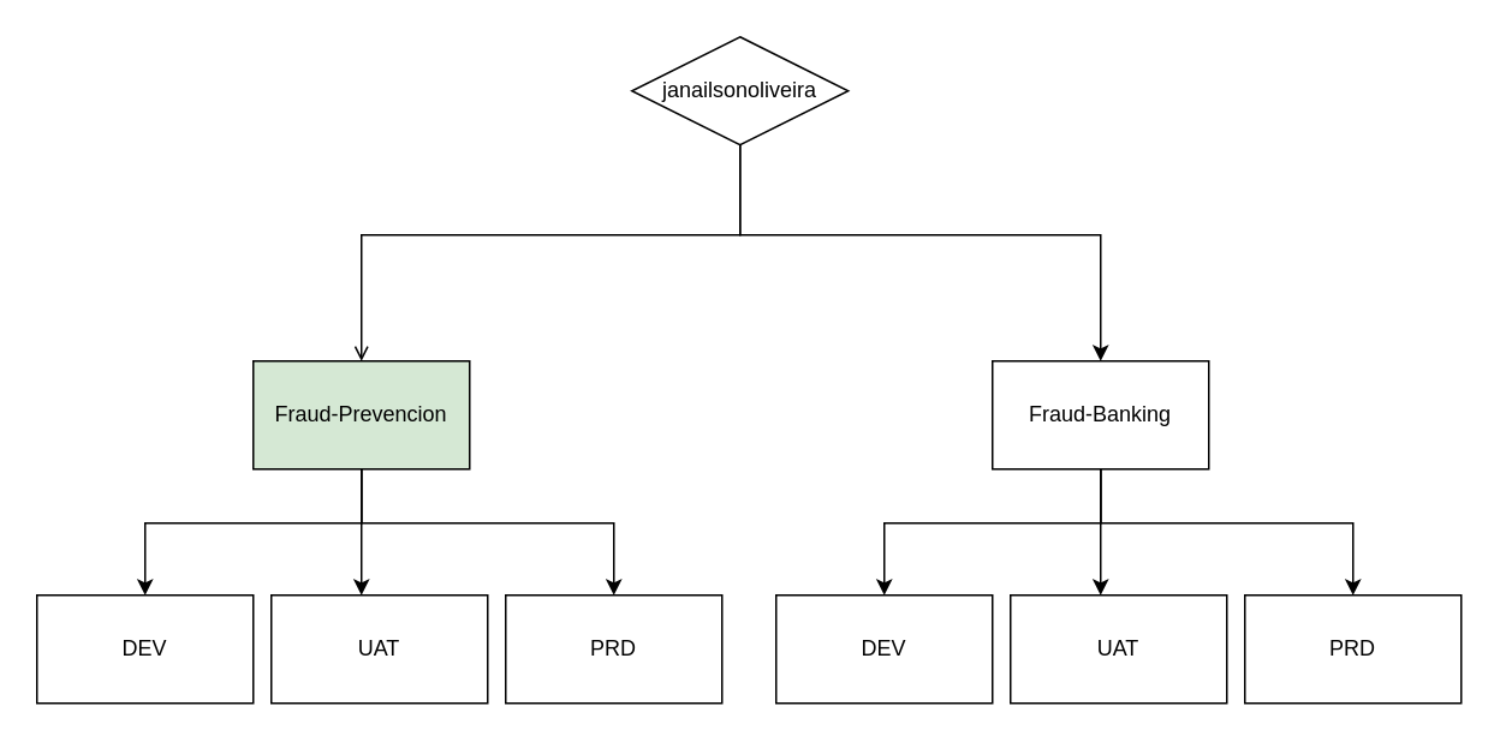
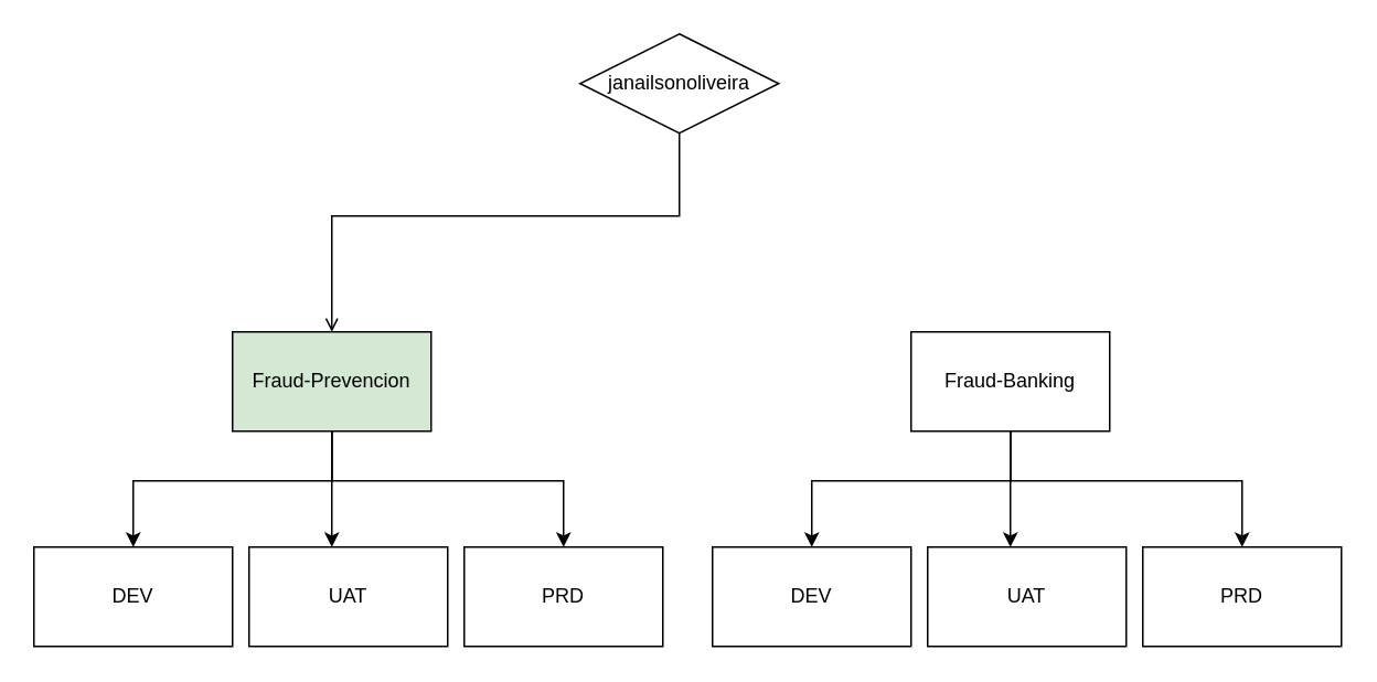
  <mxCell id="0" />
  <mxCell id="1" parent="0" />
  <mxCell id="2" style="edgeStyle=orthogonalEdgeStyle;rounded=0;orthogonalLoop=1;jettySize=auto;html=1;entryX=0.5;entryY=0;entryDx=0;entryDy=0;endArrow=open;" edge="1" parent="1" source="4" target="11"><mxGeometry relative="1" as="geometry"><mxPoint x="200" y="180" as="targetPoint" /><Array as="points"><mxPoint x="410" y="130" /><mxPoint x="200" y="130" /></Array></mxGeometry></mxCell>
- <mxCell id="3" style="edgeStyle=orthogonalEdgeStyle;rounded=0;orthogonalLoop=1;jettySize=auto;html=1;entryX=0.5;entryY=0;entryDx=0;entryDy=0;" edge="1" parent="1" source="4" target="18"><mxGeometry relative="1" as="geometry"><Array as="points"><mxPoint x="410" y="130" /><mxPoint x="610" y="130" /></Array></mxGeometry></mxCell>
  <mxCell id="4" value="janailsonoliveira" style="rhombus;whiteSpace=wrap;html=1;" vertex="1" parent="1"><mxGeometry x="350" y="20" width="120" height="60" as="geometry" /></mxCell>
  <mxCell id="5" style="edgeStyle=orthogonalEdgeStyle;rounded=0;orthogonalLoop=1;jettySize=auto;html=1;" edge="1" parent="1" target="6"><mxGeometry relative="1" as="geometry"><mxPoint x="200" y="240" as="sourcePoint" /><Array as="points"><mxPoint x="200" y="290" /><mxPoint x="80" y="290" /></Array></mxGeometry></mxCell>
  <mxCell id="6" value="DEV" style="rounded=0;whiteSpace=wrap;html=1;" vertex="1" parent="1"><mxGeometry x="20" y="330" width="120" height="60" as="geometry" /></mxCell>
  <mxCell id="7" value="UAT" style="rounded=0;whiteSpace=wrap;html=1;" vertex="1" parent="1"><mxGeometry x="150" y="330" width="120" height="60" as="geometry" /></mxCell>
  <mxCell id="8" value="PRD" style="rounded=0;whiteSpace=wrap;html=1;" vertex="1" parent="1"><mxGeometry x="280" y="330" width="120" height="60" as="geometry" /></mxCell>
  <mxCell id="9" style="edgeStyle=orthogonalEdgeStyle;rounded=0;orthogonalLoop=1;jettySize=auto;html=1;" edge="1" parent="1" source="11" target="7"><mxGeometry relative="1" as="geometry"><Array as="points"><mxPoint x="200" y="310" /><mxPoint x="200" y="310" /></Array></mxGeometry></mxCell>
  <mxCell id="10" style="edgeStyle=orthogonalEdgeStyle;rounded=0;orthogonalLoop=1;jettySize=auto;html=1;entryX=0.5;entryY=0;entryDx=0;entryDy=0;" edge="1" parent="1" source="11" target="8"><mxGeometry relative="1" as="geometry"><mxPoint x="340" y="300" as="targetPoint" /><Array as="points"><mxPoint x="200" y="290" /><mxPoint x="340" y="290" /></Array></mxGeometry></mxCell>
  <mxCell id="11" value="Fraud-Prevencion" style="rounded=0;whiteSpace=wrap;html=1;fillColor=#d5e8d4;" vertex="1" parent="1"><mxGeometry x="140" y="200" width="120" height="60" as="geometry" /></mxCell>
  <mxCell id="12" style="edgeStyle=orthogonalEdgeStyle;rounded=0;orthogonalLoop=1;jettySize=auto;html=1;" edge="1" parent="1" target="13"><mxGeometry relative="1" as="geometry"><mxPoint x="610" y="240" as="sourcePoint" /><Array as="points"><mxPoint x="610" y="290" /><mxPoint x="490" y="290" /></Array></mxGeometry></mxCell>
  <mxCell id="13" value="DEV" style="rounded=0;whiteSpace=wrap;html=1;" vertex="1" parent="1"><mxGeometry x="430" y="330" width="120" height="60" as="geometry" /></mxCell>
  <mxCell id="14" value="UAT" style="rounded=0;whiteSpace=wrap;html=1;" vertex="1" parent="1"><mxGeometry x="560" y="330" width="120" height="60" as="geometry" /></mxCell>
  <mxCell id="15" value="PRD" style="rounded=0;whiteSpace=wrap;html=1;" vertex="1" parent="1"><mxGeometry x="690" y="330" width="120" height="60" as="geometry" /></mxCell>
  <mxCell id="16" style="edgeStyle=orthogonalEdgeStyle;rounded=0;orthogonalLoop=1;jettySize=auto;html=1;" edge="1" parent="1" source="18" target="14"><mxGeometry relative="1" as="geometry"><Array as="points"><mxPoint x="610" y="310" /><mxPoint x="610" y="310" /></Array></mxGeometry></mxCell>
  <mxCell id="17" style="edgeStyle=orthogonalEdgeStyle;rounded=0;orthogonalLoop=1;jettySize=auto;html=1;entryX=0.5;entryY=0;entryDx=0;entryDy=0;" edge="1" parent="1" source="18" target="15"><mxGeometry relative="1" as="geometry"><mxPoint x="750" y="300" as="targetPoint" /><Array as="points"><mxPoint x="610" y="290" /><mxPoint x="750" y="290" /></Array></mxGeometry></mxCell>
  <mxCell id="18" value="Fraud-Banking" style="rounded=0;whiteSpace=wrap;html=1;" vertex="1" parent="1"><mxGeometry x="550" y="200" width="120" height="60" as="geometry" /></mxCell>
